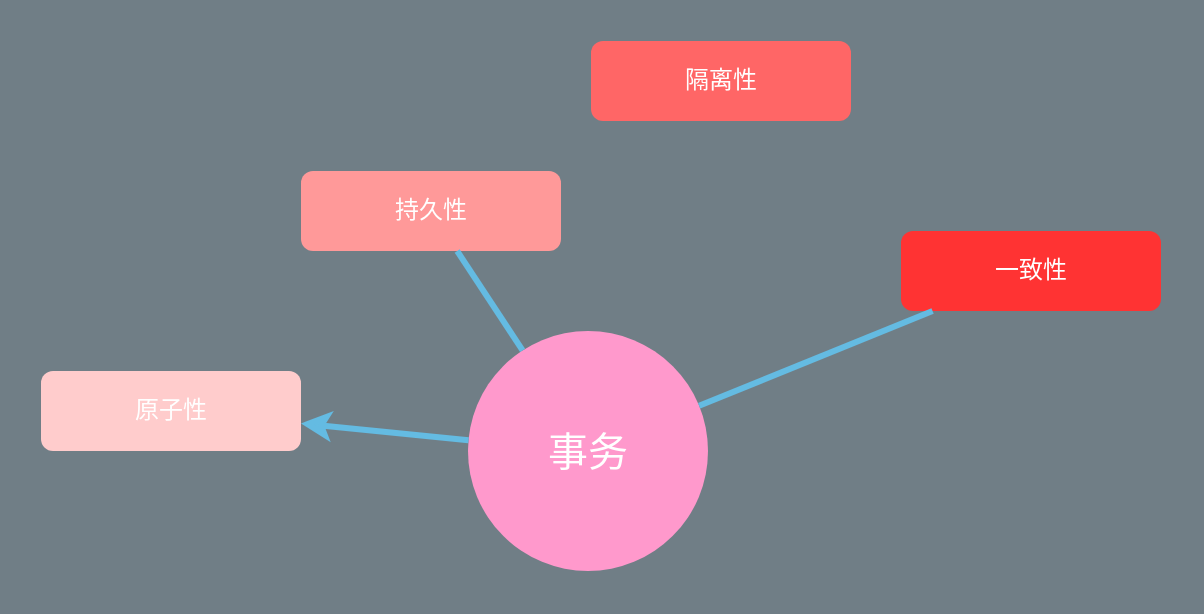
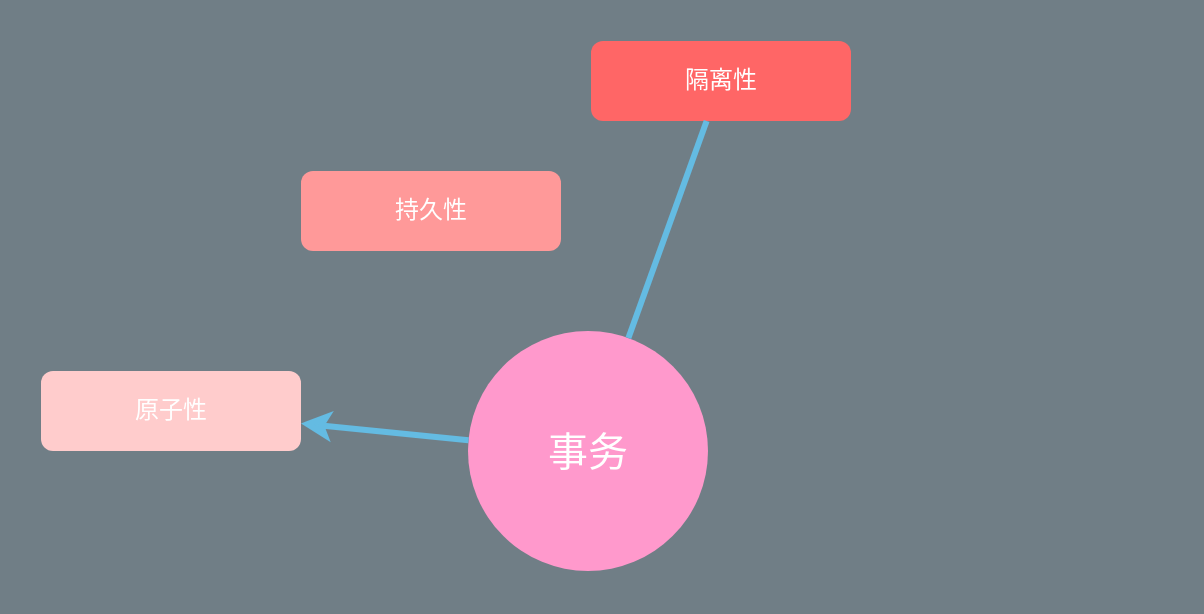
  <mxCell id="0" />
  <mxCell id="1" parent="0" />
  <mxCell id="2" value="事务" style="ellipse;whiteSpace=wrap;html=1;shadow=0;fontFamily=Helvetica;fontSize=20;fontColor=#FFFFFF;align=center;strokeWidth=3;fillColor=#FF99CC;strokeColor=none;" parent="1" vertex="1"><mxGeometry x="233.5" y="165" width="120" height="120" as="geometry" /></mxCell>
  <mxCell id="3" value="原子性" style="rounded=1;fillColor=#FFCCCC;strokeColor=none;strokeWidth=3;shadow=0;html=1;fontColor=#FFFFFF;" parent="1" vertex="1"><mxGeometry x="20" y="185" width="130" height="40" as="geometry" /></mxCell>
  <mxCell id="4" value="持久性" style="rounded=1;fillColor=#FF9999;strokeColor=none;strokeWidth=3;shadow=0;html=1;fontColor=#FFFFFF;" parent="1" vertex="1"><mxGeometry x="150" y="85" width="130" height="40" as="geometry" /></mxCell>
  <mxCell id="5" value="隔离性" style="rounded=1;fillColor=#FF6666;strokeColor=none;strokeWidth=3;shadow=0;html=1;fontColor=#FFFFFF;" parent="1" vertex="1"><mxGeometry x="295" y="20" width="130" height="40" as="geometry" /></mxCell>
- <mxCell id="6" value="一致性" style="rounded=1;fillColor=#FF3333;strokeColor=none;strokeWidth=3;shadow=0;html=1;fontColor=#FFFFFF;" parent="1" vertex="1"><mxGeometry x="450" y="115" width="130" height="40" as="geometry" /></mxCell>
  <mxCell id="7" value="" style="edgeStyle=none;endArrow=classic;strokeWidth=3;strokeColor=#64BBE2;html=1;" parent="1" source="2" target="3" edge="1"><mxGeometry x="-221.5" y="56.5" width="100" height="100" as="geometry"><mxPoint x="-481.5" y="41.5" as="sourcePoint" /><mxPoint x="-381.5" y="-58.5" as="targetPoint" /></mxGeometry></mxCell>
- <mxCell id="8" value="" style="edgeStyle=none;endArrow=none;strokeWidth=3;strokeColor=#64BBE2;html=1;" parent="1" source="2" target="4" edge="1"><mxGeometry x="-221.5" y="56.5" width="100" height="100" as="geometry"><mxPoint x="-481.5" y="41.5" as="sourcePoint" /><mxPoint x="-381.5" y="-58.5" as="targetPoint" /></mxGeometry></mxCell>
- <mxCell id="10" value="" style="edgeStyle=none;endArrow=none;strokeWidth=3;strokeColor=#64BBE2;html=1;" parent="1" source="2" target="6" edge="1"><mxGeometry x="-221.5" y="56.5" width="100" height="100" as="geometry"><mxPoint x="-481.5" y="41.5" as="sourcePoint" /><mxPoint x="-381.5" y="-58.5" as="targetPoint" /></mxGeometry></mxCell>
+ <mxCell id="9" value="" style="edgeStyle=none;endArrow=none;strokeWidth=3;strokeColor=#64BBE2;html=1;" parent="1" source="2" target="5" edge="1"><mxGeometry x="-221.5" y="56.5" width="100" height="100" as="geometry"><mxPoint x="-481.5" y="41.5" as="sourcePoint" /><mxPoint x="-381.5" y="-58.5" as="targetPoint" /></mxGeometry></mxCell>
